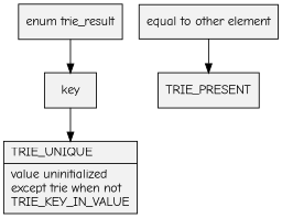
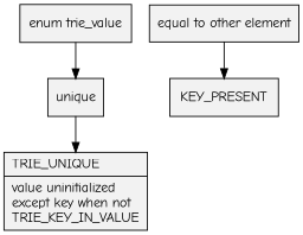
  digraph {
    fontname="Comic Neue"
    node [fillcolor=Grey95 fontname="Comic Neue" shape=record style=filled]
    edge [fontname="Comic Neue"]
-   n1 [label="enum trie_result"]
-   unique [label=key]
-   n3 [label="{TRIE_UNIQUE\l|value uninitialized\lexcept trie when not\lTRIE\_KEY\_IN\_VALUE\l}"]
+   n1 [label="enum trie_value"]
+   unique
+   n3 [label="{TRIE_UNIQUE\l|value uninitialized\lexcept key when not\lTRIE\_KEY\_IN\_VALUE\l}"]
    n4 [label="{equal to other element}"]
-   n5 [label=TRIE_PRESENT]
+   n5 [label=KEY_PRESENT]
    n1 -> unique
    unique -> n3
    n4 -> n5
  }
